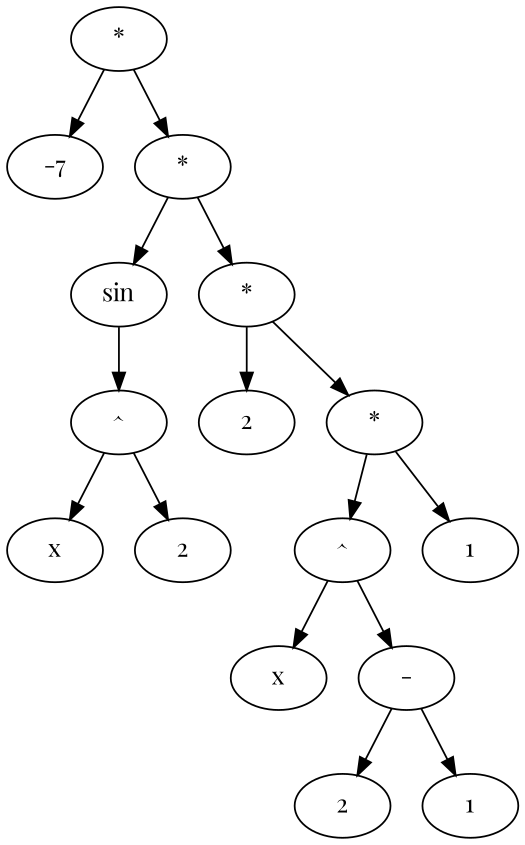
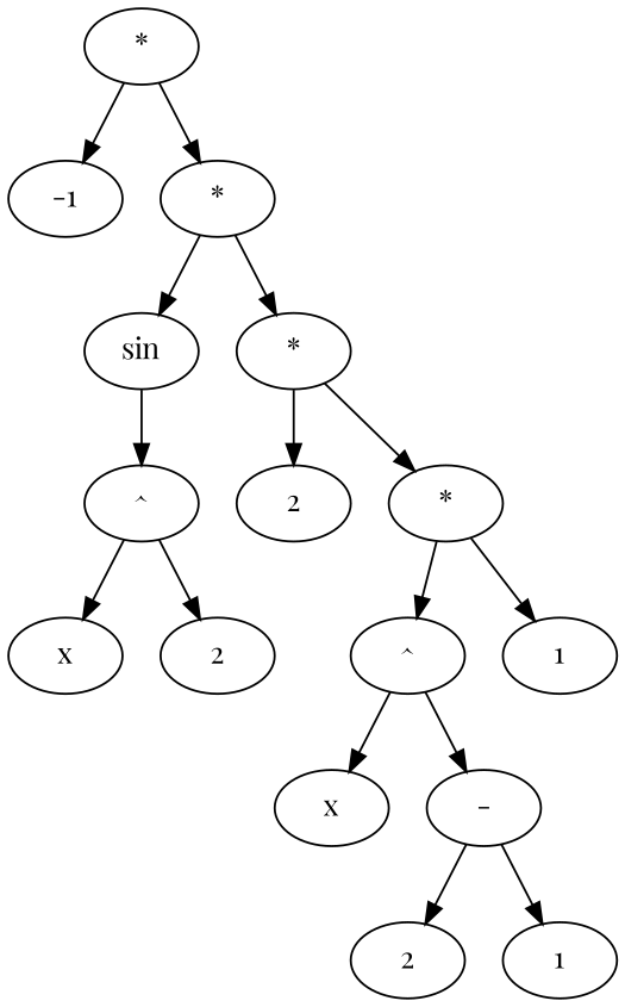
  digraph {
    fontname="Playfair Display"
    node [fontname="Playfair Display"]
    edge [fontname="Playfair Display"]
    n1 [label="*"]
-   n2 [label=-7]
+   n2 [label=-1]
    n3 [label="*"]
    n4 [label=sin]
    n5 [label="*"]
    n6 [label="^"]
    n7 [label=2]
    n8 [label="*"]
    n9 [label=x]
    n10 [label=2]
    n11 [label="^"]
    n12 [label=1]
    n13 [label=x]
    n14 [label="-"]
    n15 [label=2]
    n16 [label=1]
    n1 -> n2
    n1 -> n3
    n3 -> n4
    n3 -> n5
    n4 -> n6
    n5 -> n7
    n5 -> n8
    n6 -> n9
    n6 -> n10
    n8 -> n11
    n8 -> n12
    n11 -> n13
    n11 -> n14
    n14 -> n15
    n14 -> n16
  }
